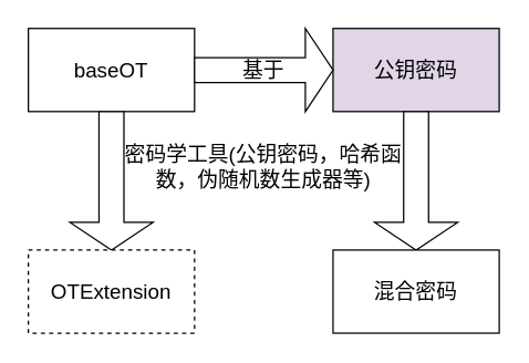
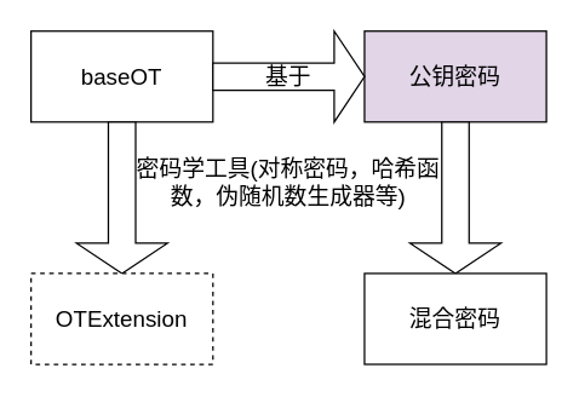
  <mxCell id="0" />
  <mxCell id="1" parent="0" />
  <mxCell id="2" value="baseOT" style="rounded=0;whiteSpace=wrap;html=1;fontSize=15;" vertex="1" parent="1"><mxGeometry x="20" y="20" width="120" height="60" as="geometry" /></mxCell>
  <mxCell id="3" value="公钥密码" style="rounded=0;whiteSpace=wrap;html=1;fontSize=15;fillColor=#e1d5e7;" vertex="1" parent="1"><mxGeometry x="240" y="20" width="120" height="60" as="geometry" /></mxCell>
  <mxCell id="4" value="基于" style="shape=singleArrow;whiteSpace=wrap;html=1;fontSize=15;" vertex="1" parent="1"><mxGeometry x="140" y="20" width="100" height="60" as="geometry" /></mxCell>
  <mxCell id="5" value="" style="shape=singleArrow;direction=south;whiteSpace=wrap;html=1;fontSize=15;" vertex="1" parent="1"><mxGeometry x="50" y="80" width="60" height="100" as="geometry" /></mxCell>
  <mxCell id="6" value="OTExtension" style="rounded=0;whiteSpace=wrap;html=1;fontSize=15;dashed=1;" vertex="1" parent="1"><mxGeometry x="20" y="180" width="120" height="60" as="geometry" /></mxCell>
  <mxCell id="7" value="" style="shape=singleArrow;direction=south;whiteSpace=wrap;html=1;fontSize=15;" vertex="1" parent="1"><mxGeometry x="270" y="80" width="60" height="100" as="geometry" /></mxCell>
  <mxCell id="8" value="混合密码" style="rounded=0;whiteSpace=wrap;html=1;fontSize=15;" vertex="1" parent="1"><mxGeometry x="240" y="180" width="120" height="60" as="geometry" /></mxCell>
- <mxCell id="9" value="密码学工具(公钥密码，哈希函数，伪随机数生成器等)" style="text;html=1;strokeColor=none;fillColor=none;align=center;verticalAlign=middle;whiteSpace=wrap;rounded=0;fontSize=15;" vertex="1" parent="1"><mxGeometry x="80" y="90" width="220" height="60" as="geometry" /></mxCell>
+ <mxCell id="9" value="密码学工具(对称密码，哈希函数，伪随机数生成器等)" style="text;html=1;strokeColor=none;fillColor=none;align=center;verticalAlign=middle;whiteSpace=wrap;rounded=0;fontSize=15;" vertex="1" parent="1"><mxGeometry x="80" y="90" width="220" height="60" as="geometry" /></mxCell>
